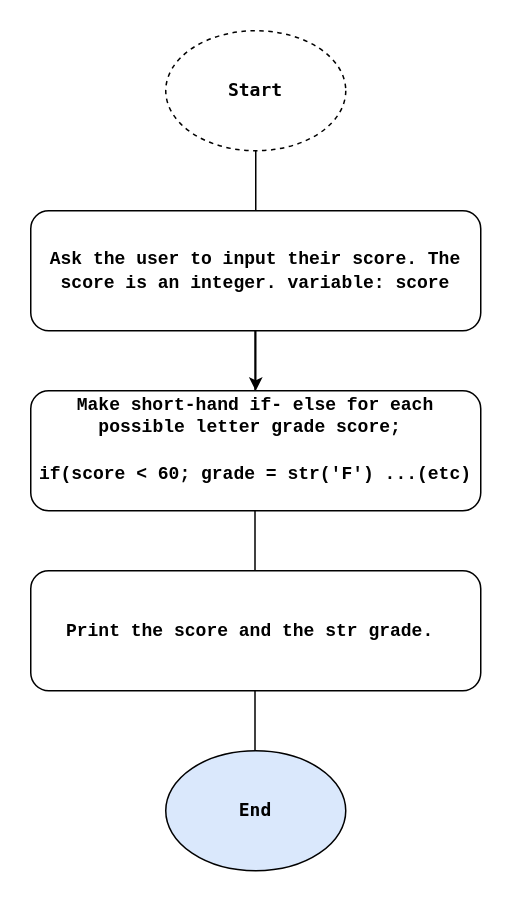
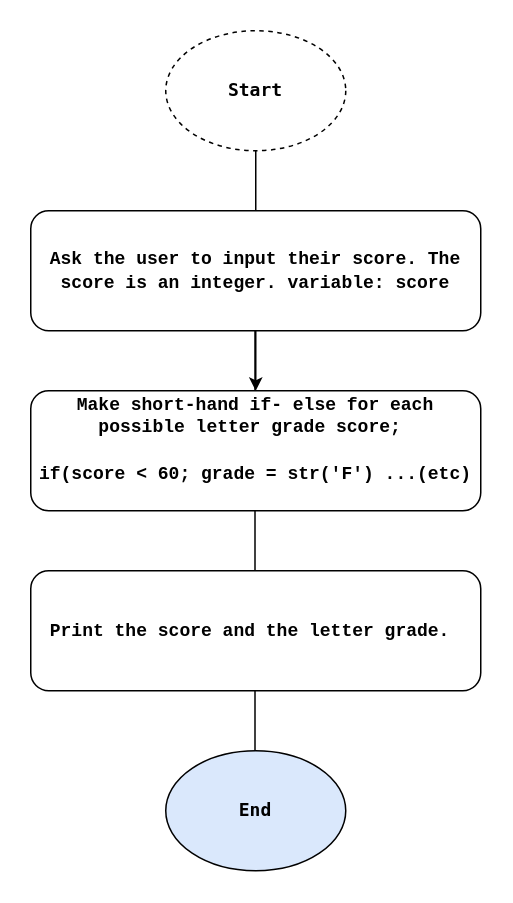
  <mxCell id="0" />
  <mxCell id="1" parent="0" />
  <mxCell id="2" value="&lt;pre&gt;&lt;b&gt;Start&lt;/b&gt;&lt;/pre&gt;" style="ellipse;whiteSpace=wrap;html=1;dashed=1;" vertex="1" parent="1"><mxGeometry x="110" width="120" height="80" as="geometry" y="20" /></mxCell>
  <mxCell id="3" value="" style="endArrow=classic;html=1;exitX=0.5;exitY=1;exitDx=0;exitDy=0;startArrow=none;" edge="1" parent="1" source="7"><mxGeometry width="50" height="50" relative="1" as="geometry"><mxPoint x="140" y="150" as="sourcePoint" /><mxPoint x="170" y="140" as="targetPoint" /></mxGeometry></mxCell>
  <mxCell id="4" value="&lt;h4&gt;&lt;font face=&quot;Courier New&quot;&gt;Make short-hand if- else for each possible letter grade score;&amp;nbsp;&lt;/font&gt;&lt;/h4&gt;&lt;h4&gt;&lt;font face=&quot;Courier New&quot;&gt;if(score &amp;lt; 60; grade = str('F') ...(etc)&lt;/font&gt;&lt;/h4&gt;&lt;div&gt;&lt;font face=&quot;Courier New&quot;&gt;&lt;br&gt;&lt;/font&gt;&lt;/div&gt;" style="rounded=1;whiteSpace=wrap;html=1;" vertex="1" parent="1"><mxGeometry x="20" y="260" width="300" height="80" as="geometry" /></mxCell>
  <mxCell id="5" value="" style="endArrow=none;html=1;exitX=0.5;exitY=1;exitDx=0;exitDy=0;" edge="1" parent="1" source="2" target="7"><mxGeometry width="50" height="50" relative="1" as="geometry"><mxPoint x="170" y="100" as="sourcePoint" /><mxPoint x="170" y="140" as="targetPoint" /></mxGeometry></mxCell>
  <mxCell id="6" value="" style="edgeStyle=none;html=1;" edge="1" parent="1" source="7" target="4"><mxGeometry relative="1" as="geometry" /></mxCell>
  <mxCell id="7" value="&lt;h4&gt;&lt;b&gt;&lt;font face=&quot;Courier New&quot;&gt;Ask the user to input their score. The score is an integer. variable: score&lt;/font&gt;&lt;/b&gt;&lt;/h4&gt;" style="rounded=1;whiteSpace=wrap;html=1;align=center;" vertex="1" parent="1"><mxGeometry x="20" y="140" width="300" height="80" as="geometry" /></mxCell>
  <mxCell id="8" value="" style="endArrow=none;html=1;exitX=0.5;exitY=1;exitDx=0;exitDy=0;" edge="1" parent="1"><mxGeometry width="50" height="50" relative="1" as="geometry"><mxPoint x="169.5" y="220" as="sourcePoint" /><mxPoint x="169.5" y="260" as="targetPoint" /></mxGeometry></mxCell>
  <mxCell id="9" value="" style="endArrow=none;html=1;exitX=0.5;exitY=1;exitDx=0;exitDy=0;" edge="1" parent="1"><mxGeometry width="50" height="50" relative="1" as="geometry"><mxPoint x="169.5" y="340" as="sourcePoint" /><mxPoint x="169.5" y="380" as="targetPoint" /></mxGeometry></mxCell>
- <mxCell id="10" value="&lt;h4&gt;&lt;font face=&quot;Courier New&quot;&gt;Print the score and the str grade.&amp;nbsp;&lt;/font&gt;&lt;/h4&gt;" style="rounded=1;whiteSpace=wrap;html=1;" vertex="1" parent="1"><mxGeometry x="20" y="380" width="300" height="80" as="geometry" /></mxCell>
+ <mxCell id="10" value="&lt;h4&gt;&lt;font face=&quot;Courier New&quot;&gt;Print the score and the letter grade.&amp;nbsp;&lt;/font&gt;&lt;/h4&gt;" style="rounded=1;whiteSpace=wrap;html=1;" vertex="1" parent="1"><mxGeometry x="20" y="380" width="300" height="80" as="geometry" /></mxCell>
  <mxCell id="11" value="" style="endArrow=none;html=1;exitX=0.5;exitY=1;exitDx=0;exitDy=0;" edge="1" parent="1"><mxGeometry width="50" height="50" relative="1" as="geometry"><mxPoint x="169.5" y="460" as="sourcePoint" /><mxPoint x="169.5" y="500" as="targetPoint" /></mxGeometry></mxCell>
  <mxCell id="12" value="&lt;pre&gt;&lt;b&gt;End&lt;/b&gt;&lt;/pre&gt;" style="ellipse;whiteSpace=wrap;html=1;fillColor=#dae8fc;" vertex="1" parent="1"><mxGeometry x="110" y="500" width="120" height="80" as="geometry" /></mxCell>
